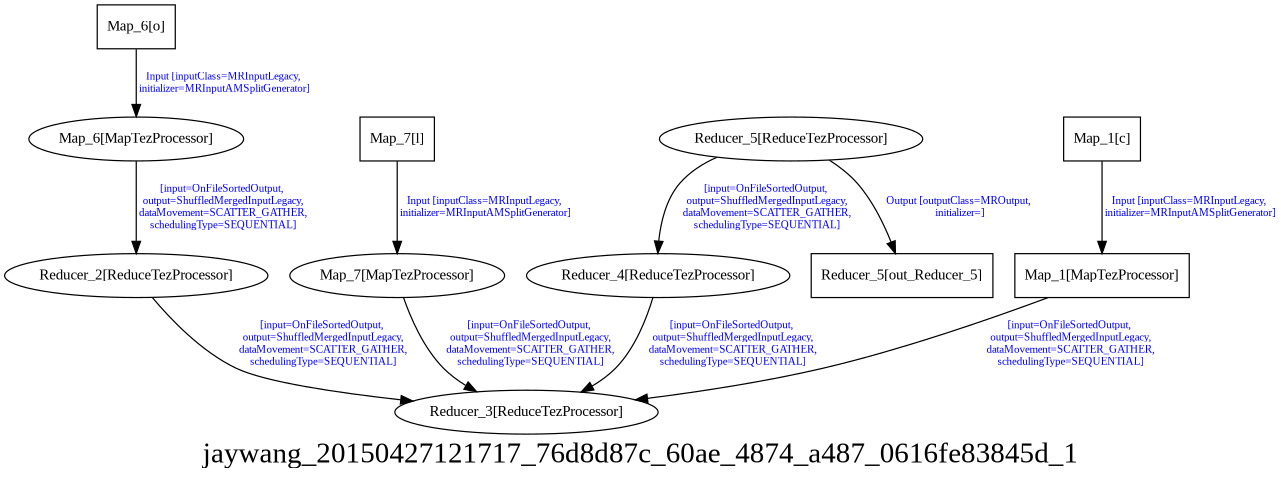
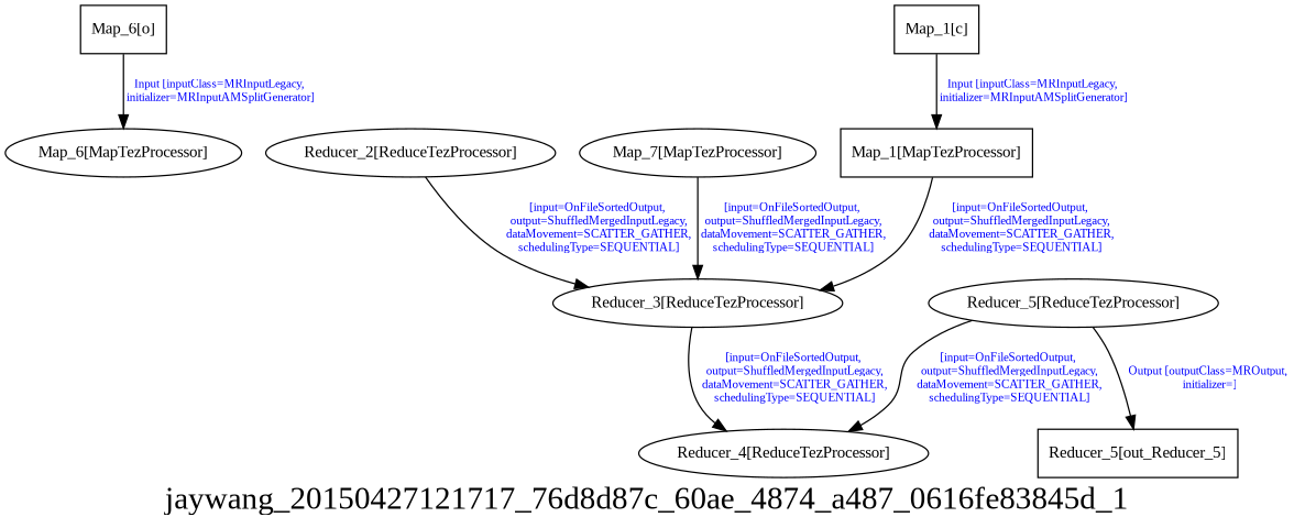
  digraph {
    fontname="Liberation Serif"
    fontsize=24
    label=jaywang_20150427121717_76d8d87c_60ae_4874_a487_0616fe83845d_1
    node [fontname="Liberation Serif" fontsize=12]
    edge [fontcolor=blue fontname="Liberation Serif" fontsize=9]
    n1 [label="Map_6[o]" shape=box]
    n2 [label="Map_6[MapTezProcessor]"]
    n3 [label="Reducer_2[ReduceTezProcessor]"]
    n4 [label="Reducer_3[ReduceTezProcessor]"]
    n5 [label="Map_7[MapTezProcessor]"]
    n6 [label="Reducer_4[ReduceTezProcessor]"]
    n7 [label="Reducer_5[out_Reducer_5]" shape=box]
    n8 [label="Map_1[MapTezProcessor]" shape=box]
    n9 [label="Reducer_5[ReduceTezProcessor]"]
-   n10 [label="Map_7[l]" shape=box]
    n11 [label="Map_1[c]" shape=box]
    n1 -> n2 [label="Input [inputClass=MRInputLegacy,\n initializer=MRInputAMSplitGenerator]"]
-   n2 -> n3 [label="[input=OnFileSortedOutput,\n output=ShuffledMergedInputLegacy,\n dataMovement=SCATTER_GATHER,\n schedulingType=SEQUENTIAL]"]
    n3 -> n4 [label="[input=OnFileSortedOutput,\n output=ShuffledMergedInputLegacy,\n dataMovement=SCATTER_GATHER,\n schedulingType=SEQUENTIAL]"]
-   n6 -> n4 [label="[input=OnFileSortedOutput,\n output=ShuffledMergedInputLegacy,\n dataMovement=SCATTER_GATHER,\n schedulingType=SEQUENTIAL]"]
+   n4 -> n6 [label="[input=OnFileSortedOutput,\n output=ShuffledMergedInputLegacy,\n dataMovement=SCATTER_GATHER,\n schedulingType=SEQUENTIAL]"]
    n5 -> n4 [label="[input=OnFileSortedOutput,\n output=ShuffledMergedInputLegacy,\n dataMovement=SCATTER_GATHER,\n schedulingType=SEQUENTIAL]"]
    n8 -> n4 [label="[input=OnFileSortedOutput,\n output=ShuffledMergedInputLegacy,\n dataMovement=SCATTER_GATHER,\n schedulingType=SEQUENTIAL]"]
    n9 -> n6 [label="[input=OnFileSortedOutput,\n output=ShuffledMergedInputLegacy,\n dataMovement=SCATTER_GATHER,\n schedulingType=SEQUENTIAL]"]
    n9 -> n7 [label="Output [outputClass=MROutput,\n initializer=]"]
-   n10 -> n5 [label="Input [inputClass=MRInputLegacy,\n initializer=MRInputAMSplitGenerator]"]
    n11 -> n8 [label="Input [inputClass=MRInputLegacy,\n initializer=MRInputAMSplitGenerator]"]
  }
